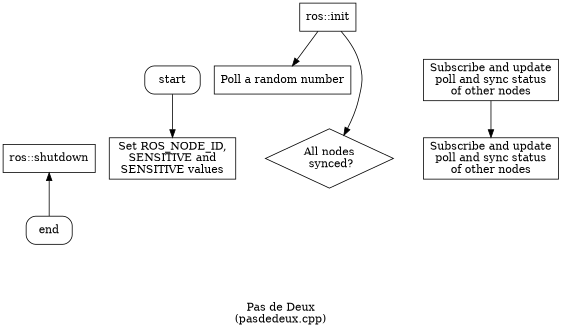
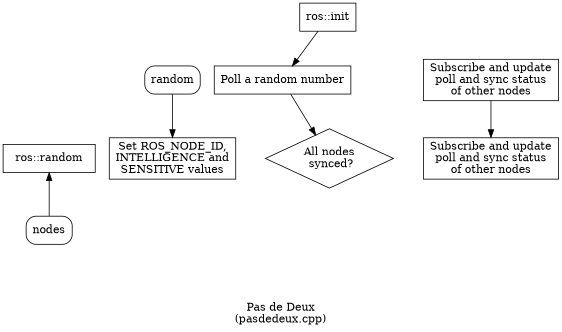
  digraph {
    label="\nPas de Deux\n(pasdedeux.cpp)"
    node [shape=box]
-   end [style=rounded]
-   n2 [label="ros::shutdown"]
-   start [style=rounded]
-   n4 [label="Set ROS_NODE_ID,\nSENSITIVE and\nSENSITIVE values"]
+   end [style=rounded label=nodes]
+   n2 [label="ros::random"]
+   start [style=rounded label=random]
+   n4 [label="Set ROS_NODE_ID,\nINTELLIGENCE and\nSENSITIVE values"]
    n5 [label="ros::init"]
    n6 [label="Poll a random number"]
    n7 [label="All nodes\n synced?" shape=diamond]
    n8 [label="Subscribe and update\npoll and sync status\nof other nodes"]
    n9 [label="Subscribe and update\npoll and sync status\nof other nodes"]
    subgraph sub_1 {
      rank=sink
      end
    }
    end -> n2
    start -> n4
    n5 -> n6
-   n5 -> n7
+   n6 -> n7
    n8 -> n9
  }
